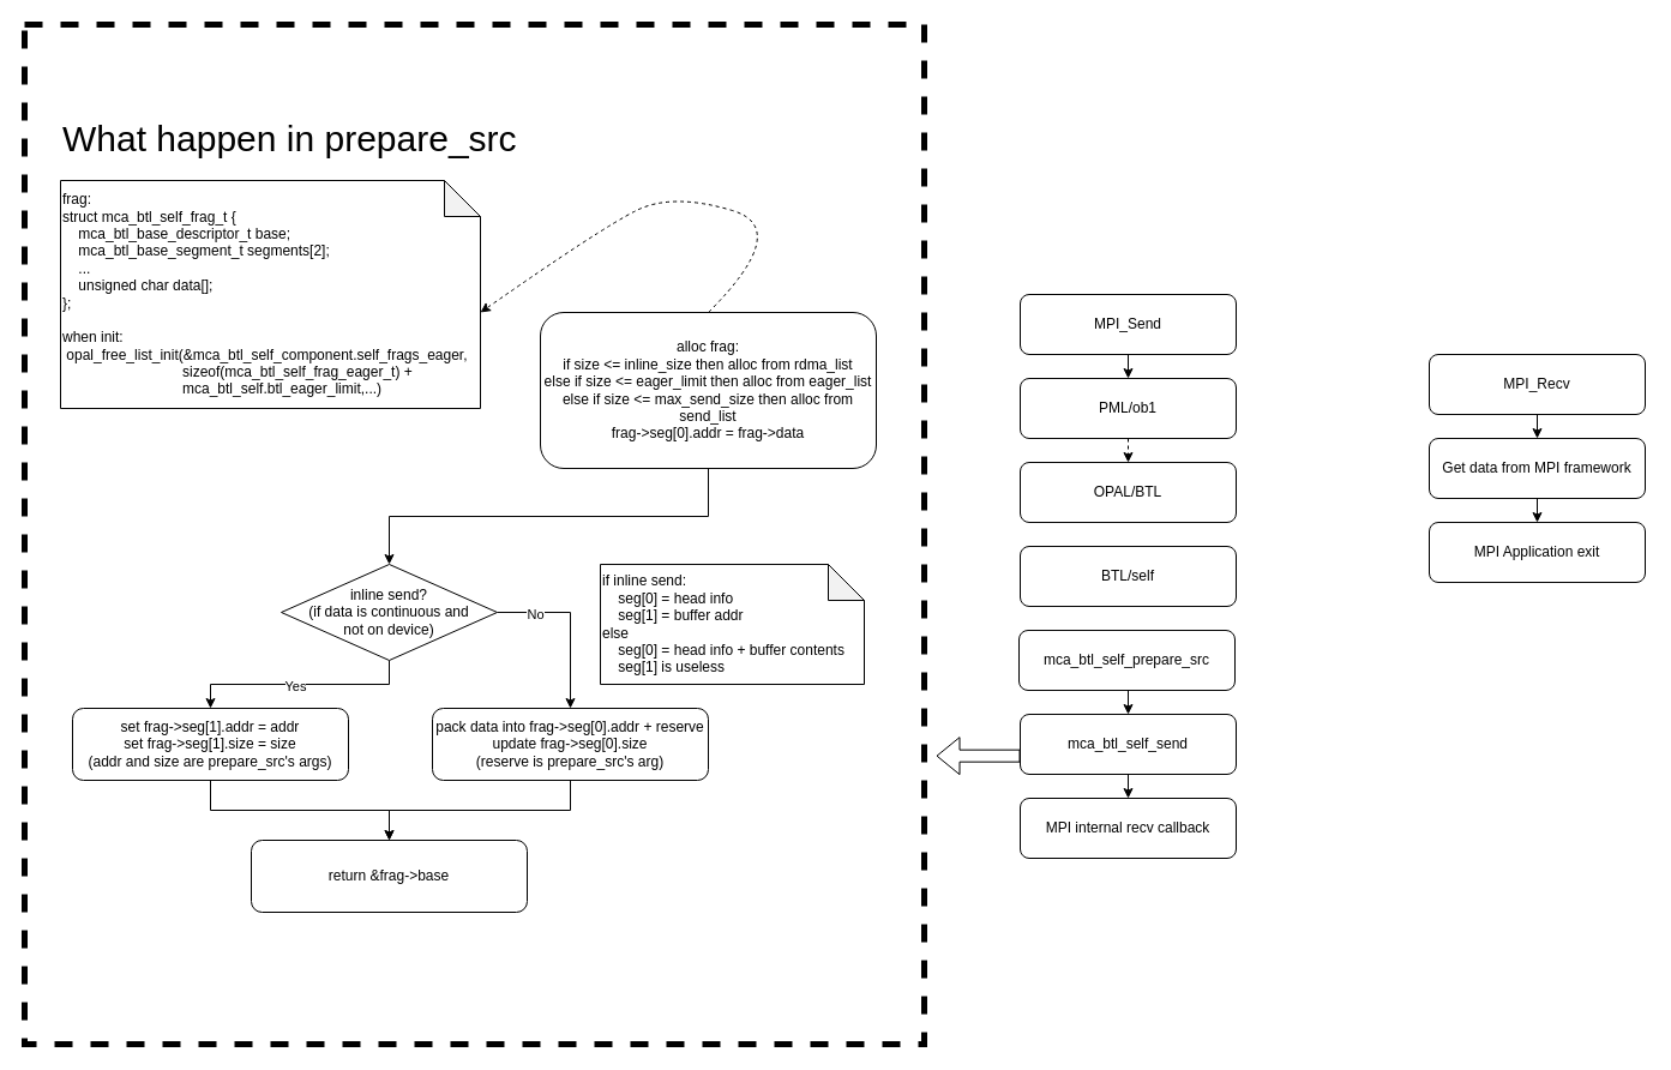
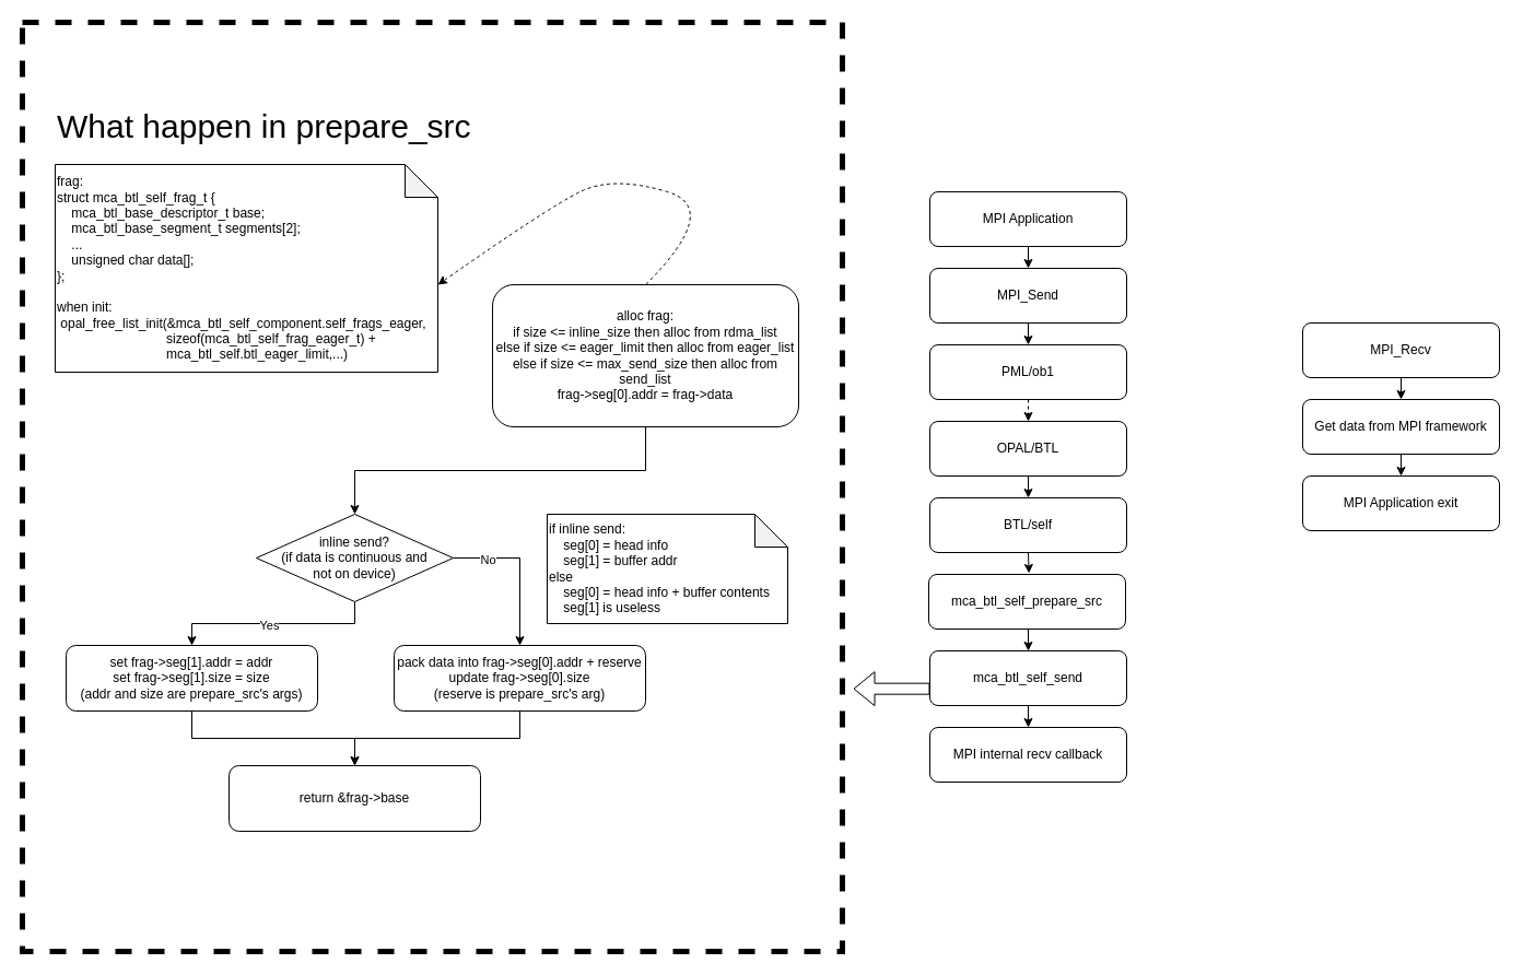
  <mxCell id="0" />
  <mxCell id="1" parent="0" />
  <mxCell id="2" value="" style="rounded=0;whiteSpace=wrap;html=1;fillColor=none;dashed=1;strokeWidth=5;" parent="1" vertex="1"><mxGeometry x="20" y="20" width="750" height="850" as="geometry" /></mxCell>
+ <mxCell id="3" style="edgeStyle=orthogonalEdgeStyle;rounded=0;orthogonalLoop=1;jettySize=auto;html=1;exitX=0.5;exitY=1;exitDx=0;exitDy=0;entryX=0.5;entryY=0;entryDx=0;entryDy=0;fontFamily=Helvetica;fontSize=12;fontColor=default;" parent="1" source="4" target="6" edge="1"><mxGeometry relative="1" as="geometry" /></mxCell>
+ <mxCell id="4" value="MPI Application" style="rounded=1;whiteSpace=wrap;html=1;fillColor=none;" parent="1" vertex="1"><mxGeometry x="850" y="175" width="180" height="50" as="geometry" /></mxCell>
  <mxCell id="5" style="edgeStyle=orthogonalEdgeStyle;rounded=0;orthogonalLoop=1;jettySize=auto;html=1;exitX=0.5;exitY=1;exitDx=0;exitDy=0;entryX=0.5;entryY=0;entryDx=0;entryDy=0;fontFamily=Helvetica;fontSize=12;fontColor=default;" parent="1" source="6" target="8" edge="1"><mxGeometry relative="1" as="geometry" /></mxCell>
  <mxCell id="6" value="MPI_Send" style="rounded=1;whiteSpace=wrap;html=1;fillColor=none;" parent="1" vertex="1"><mxGeometry x="850" y="245" width="180" height="50" as="geometry" /></mxCell>
  <mxCell id="7" style="edgeStyle=orthogonalEdgeStyle;rounded=0;orthogonalLoop=1;jettySize=auto;html=1;exitX=0.5;exitY=1;exitDx=0;exitDy=0;entryX=0.5;entryY=0;entryDx=0;entryDy=0;fontFamily=Helvetica;fontSize=12;fontColor=default;dashed=1;" parent="1" source="8" target="10" edge="1"><mxGeometry relative="1" as="geometry" /></mxCell>
  <mxCell id="8" value="PML/ob1" style="rounded=1;whiteSpace=wrap;html=1;fillColor=none;" parent="1" vertex="1"><mxGeometry x="850" y="315" width="180" height="50" as="geometry" /></mxCell>
+ <mxCell id="9" style="edgeStyle=orthogonalEdgeStyle;rounded=0;orthogonalLoop=1;jettySize=auto;html=1;exitX=0.5;exitY=1;exitDx=0;exitDy=0;entryX=0.5;entryY=0;entryDx=0;entryDy=0;fontFamily=Helvetica;fontSize=12;fontColor=default;" parent="1" source="10" target="11" edge="1"><mxGeometry relative="1" as="geometry" /></mxCell>
  <mxCell id="10" value="OPAL/BTL" style="rounded=1;whiteSpace=wrap;html=1;fillColor=none;" parent="1" vertex="1"><mxGeometry x="850" y="385" width="180" height="50" as="geometry" /></mxCell>
  <mxCell id="11" value="BTL/self" style="rounded=1;whiteSpace=wrap;html=1;fillColor=none;" parent="1" vertex="1"><mxGeometry x="850" y="455" width="180" height="50" as="geometry" /></mxCell>
  <mxCell id="12" style="edgeStyle=orthogonalEdgeStyle;rounded=0;orthogonalLoop=1;jettySize=auto;html=1;exitX=0.5;exitY=1;exitDx=0;exitDy=0;entryX=0.5;entryY=0;entryDx=0;entryDy=0;" parent="1" source="13" target="15" edge="1"><mxGeometry relative="1" as="geometry" /></mxCell>
  <mxCell id="13" value="mca_btl_self_prepare_src" style="rounded=1;whiteSpace=wrap;html=1;fillColor=none;" parent="1" vertex="1"><mxGeometry x="849" y="525" width="180" height="50" as="geometry" /></mxCell>
  <mxCell id="14" style="edgeStyle=orthogonalEdgeStyle;rounded=0;orthogonalLoop=1;jettySize=auto;html=1;exitX=0.5;exitY=1;exitDx=0;exitDy=0;entryX=0.5;entryY=0;entryDx=0;entryDy=0;" parent="1" source="15" target="39" edge="1"><mxGeometry relative="1" as="geometry" /></mxCell>
  <mxCell id="15" value="mca_btl_self_send" style="rounded=1;whiteSpace=wrap;html=1;fillColor=none;" parent="1" vertex="1"><mxGeometry x="850" y="595" width="180" height="50" as="geometry" /></mxCell>
+ <mxCell id="16" style="edgeStyle=orthogonalEdgeStyle;rounded=0;orthogonalLoop=1;jettySize=auto;html=1;exitX=0.5;exitY=1;exitDx=0;exitDy=0;entryX=0.509;entryY=-0.02;entryDx=0;entryDy=0;entryPerimeter=0;" parent="1" source="11" target="13" edge="1"><mxGeometry relative="1" as="geometry" /></mxCell>
  <mxCell id="17" style="edgeStyle=orthogonalEdgeStyle;rounded=0;orthogonalLoop=1;jettySize=auto;html=1;exitX=0.5;exitY=1;exitDx=0;exitDy=0;" parent="1" source="21" target="23" edge="1"><mxGeometry relative="1" as="geometry" /></mxCell>
  <mxCell id="18" value="Yes" style="edgeLabel;html=1;align=center;verticalAlign=middle;resizable=0;points=[];" parent="17" vertex="1" connectable="0"><mxGeometry x="-0.372" y="1" relative="1" as="geometry"><mxPoint x="-40" as="offset" /></mxGeometry></mxCell>
  <mxCell id="19" style="edgeStyle=orthogonalEdgeStyle;rounded=0;orthogonalLoop=1;jettySize=auto;html=1;exitX=1;exitY=0.5;exitDx=0;exitDy=0;entryX=0.5;entryY=0;entryDx=0;entryDy=0;" parent="1" source="21" target="25" edge="1"><mxGeometry relative="1" as="geometry" /></mxCell>
  <mxCell id="20" value="No" style="edgeLabel;html=1;align=center;verticalAlign=middle;resizable=0;points=[];" parent="19" vertex="1" connectable="0"><mxGeometry x="-0.565" y="-1" relative="1" as="geometry"><mxPoint as="offset" /></mxGeometry></mxCell>
  <mxCell id="21" value="inline send?&lt;div&gt;(if data is continuous and&lt;/div&gt;&lt;div&gt;not on device)&lt;/div&gt;" style="rhombus;whiteSpace=wrap;html=1;" parent="1" vertex="1"><mxGeometry x="234" y="470" width="180" height="80" as="geometry" /></mxCell>
  <mxCell id="22" style="edgeStyle=orthogonalEdgeStyle;rounded=0;orthogonalLoop=1;jettySize=auto;html=1;exitX=0.5;exitY=1;exitDx=0;exitDy=0;entryX=0.5;entryY=0;entryDx=0;entryDy=0;" parent="1" source="23" target="32" edge="1"><mxGeometry relative="1" as="geometry" /></mxCell>
  <mxCell id="23" value="set frag-&amp;gt;seg[1].addr = addr&lt;div&gt;set frag-&amp;gt;seg[1].size = size&lt;/div&gt;&lt;div&gt;(addr and size are prepare_src's args)&lt;/div&gt;" style="rounded=1;whiteSpace=wrap;html=1;fillColor=none;" parent="1" vertex="1"><mxGeometry x="60" y="590" width="230" height="60" as="geometry" /></mxCell>
  <mxCell id="24" style="edgeStyle=orthogonalEdgeStyle;rounded=0;orthogonalLoop=1;jettySize=auto;html=1;exitX=0.5;exitY=1;exitDx=0;exitDy=0;entryX=0.5;entryY=0;entryDx=0;entryDy=0;" parent="1" source="25" target="32" edge="1"><mxGeometry relative="1" as="geometry" /></mxCell>
  <mxCell id="25" value="pack data into frag-&amp;gt;seg[0].addr + reserve&lt;div&gt;update frag-&amp;gt;seg[0].size&lt;br&gt;&lt;div&gt;(reserve is prepare_src's arg)&lt;/div&gt;&lt;/div&gt;" style="rounded=1;whiteSpace=wrap;html=1;fillColor=none;container=1;" parent="1" vertex="1"><mxGeometry x="360" y="590" width="230" height="60" as="geometry" /></mxCell>
  <mxCell id="26" style="edgeStyle=orthogonalEdgeStyle;rounded=0;orthogonalLoop=1;jettySize=auto;html=1;exitX=0.5;exitY=1;exitDx=0;exitDy=0;entryX=0.5;entryY=0;entryDx=0;entryDy=0;" parent="1" source="27" target="21" edge="1"><mxGeometry relative="1" as="geometry" /></mxCell>
  <mxCell id="27" value="alloc frag:&lt;div&gt;&lt;span style=&quot;background-color: transparent; color: light-dark(rgb(0, 0, 0), rgb(255, 255, 255));&quot;&gt;if size &amp;lt;= inline_size then alloc from rdma_list&lt;/span&gt;&lt;/div&gt;&lt;div&gt;&lt;span style=&quot;background-color: transparent; color: light-dark(rgb(0, 0, 0), rgb(255, 255, 255));&quot;&gt;else if size &amp;lt;= eager_limit then alloc from eager_list&lt;/span&gt;&lt;/div&gt;&lt;div&gt;&lt;span style=&quot;background-color: transparent; color: light-dark(rgb(0, 0, 0), rgb(255, 255, 255));&quot;&gt;else if size &amp;lt;= max_send_size then alloc from send_list&lt;/span&gt;&lt;/div&gt;&lt;div&gt;&lt;span style=&quot;background-color: transparent; color: light-dark(rgb(0, 0, 0), rgb(255, 255, 255));&quot;&gt;frag-&amp;gt;seg[0].addr = frag-&amp;gt;data&lt;/span&gt;&lt;/div&gt;" style="rounded=1;whiteSpace=wrap;html=1;fillColor=none;" parent="1" vertex="1"><mxGeometry x="450" y="260" width="280" height="130" as="geometry" /></mxCell>
  <mxCell id="28" value="frag:&lt;br&gt;&lt;div&gt;struct mca_btl_self_frag_t {&lt;/div&gt;&lt;div&gt;&amp;nbsp; &amp;nbsp; mca_btl_base_descriptor_t base;&lt;/div&gt;&lt;div&gt;&amp;nbsp; &amp;nbsp; mca_btl_base_segment_t segments[2];&lt;/div&gt;&lt;div&gt;&amp;nbsp; &amp;nbsp; ...&lt;br&gt;&lt;/div&gt;&lt;div&gt;&amp;nbsp; &amp;nbsp; unsigned char data[];&lt;/div&gt;&lt;div&gt;};&lt;/div&gt;&lt;div&gt;&lt;br&gt;&lt;/div&gt;&lt;div&gt;when init:&lt;br&gt;&lt;div&gt;&lt;span style=&quot;white-space: normal;&quot;&gt;&amp;nbsp;opal_free_list_init(&amp;amp;mca_btl_self_component.self_frags_eager,&lt;/span&gt;&lt;/div&gt;&lt;div&gt;&amp;nbsp; &amp;nbsp; &amp;nbsp; &amp;nbsp; &amp;nbsp; &amp;nbsp; &amp;nbsp; &amp;nbsp; &amp;nbsp; &amp;nbsp; &amp;nbsp; &amp;nbsp; &amp;nbsp; &amp;nbsp; &amp;nbsp; sizeof(mca_btl_self_frag_eager_t) +&lt;/div&gt;&lt;div&gt;&lt;span style=&quot;white-space: pre;&quot;&gt;&#09;&lt;/span&gt;&lt;span style=&quot;white-space: pre;&quot;&gt;&#09;&lt;/span&gt;&lt;span style=&quot;white-space: pre;&quot;&gt;&#09;&lt;/span&gt;&amp;nbsp; &amp;nbsp; &amp;nbsp; mca_btl_self.btl_eager_limit,...)&lt;/div&gt;&lt;/div&gt;" style="shape=note;whiteSpace=wrap;html=1;backgroundOutline=1;darkOpacity=0.05;align=left;fillColor=none;" parent="1" vertex="1"><mxGeometry x="50" y="150" width="350" height="190" as="geometry" /></mxCell>
  <mxCell id="29" value="&lt;div&gt;if inline send:&lt;/div&gt;&lt;div&gt;&amp;nbsp; &amp;nbsp; seg[0] = head info&lt;/div&gt;&lt;div&gt;&amp;nbsp; &amp;nbsp; seg[1] = buffer addr&lt;/div&gt;&lt;div&gt;else&lt;/div&gt;&lt;div&gt;&amp;nbsp; &amp;nbsp; seg[0] = head info + buffer contents&lt;/div&gt;&lt;div&gt;&amp;nbsp; &amp;nbsp; seg[1] is useless&lt;/div&gt;" style="shape=note;whiteSpace=wrap;html=1;backgroundOutline=1;darkOpacity=0.05;align=left;fillColor=none;" parent="1" vertex="1"><mxGeometry x="500" y="470" width="220" height="100" as="geometry" /></mxCell>
  <mxCell id="30" value="What happen in prepare_src" style="text;html=1;align=left;verticalAlign=middle;whiteSpace=wrap;rounded=0;fontSize=30;" parent="1" vertex="1"><mxGeometry x="50" y="100" width="390" height="30" as="geometry" /></mxCell>
  <mxCell id="31" value="" style="curved=1;endArrow=classic;html=1;rounded=0;entryX=0;entryY=0;entryDx=350;entryDy=110;entryPerimeter=0;dashed=1;exitX=0.5;exitY=0;exitDx=0;exitDy=0;" parent="1" source="27" target="28" edge="1"><mxGeometry width="50" height="50" relative="1" as="geometry"><mxPoint x="630" y="290" as="sourcePoint" /><mxPoint x="680" y="240" as="targetPoint" /><Array as="points"><mxPoint x="660" y="190" /><mxPoint x="560" y="160" /><mxPoint x="500" y="190" /></Array></mxGeometry></mxCell>
  <mxCell id="32" value="return &amp;amp;frag-&amp;gt;base" style="rounded=1;whiteSpace=wrap;html=1;fillColor=none;" parent="1" vertex="1"><mxGeometry x="209" y="700" width="230" height="60" as="geometry" /></mxCell>
  <mxCell id="33" value="" style="shape=flexArrow;endArrow=classic;html=1;rounded=0;" parent="1" edge="1"><mxGeometry width="50" height="50" relative="1" as="geometry"><mxPoint x="850" y="629.66" as="sourcePoint" /><mxPoint x="780" y="629.66" as="targetPoint" /></mxGeometry></mxCell>
  <mxCell id="34" style="edgeStyle=orthogonalEdgeStyle;rounded=0;orthogonalLoop=1;jettySize=auto;html=1;exitX=0.5;exitY=1;exitDx=0;exitDy=0;entryX=0.5;entryY=0;entryDx=0;entryDy=0;fontFamily=Helvetica;fontSize=12;fontColor=default;" parent="1" source="35" target="37" edge="1"><mxGeometry relative="1" as="geometry" /></mxCell>
  <mxCell id="35" value="MPI_Recv" style="rounded=1;whiteSpace=wrap;html=1;fillColor=none;" parent="1" vertex="1"><mxGeometry x="1191" y="295" width="180" height="50" as="geometry" /></mxCell>
  <mxCell id="36" style="edgeStyle=orthogonalEdgeStyle;rounded=0;orthogonalLoop=1;jettySize=auto;html=1;exitX=0.5;exitY=1;exitDx=0;exitDy=0;entryX=0.5;entryY=0;entryDx=0;entryDy=0;fontFamily=Helvetica;fontSize=12;fontColor=default;" parent="1" source="37" target="38" edge="1"><mxGeometry relative="1" as="geometry" /></mxCell>
  <mxCell id="37" value="Get data from MPI framework" style="rounded=1;whiteSpace=wrap;html=1;fillColor=none;" parent="1" vertex="1"><mxGeometry x="1191" y="365" width="180" height="50" as="geometry" /></mxCell>
  <mxCell id="38" value="MPI Application exit" style="rounded=1;whiteSpace=wrap;html=1;fillColor=none;" parent="1" vertex="1"><mxGeometry x="1191" y="435" width="180" height="50" as="geometry" /></mxCell>
  <mxCell id="39" value="MPI internal recv callback" style="rounded=1;whiteSpace=wrap;html=1;fillColor=none;" parent="1" vertex="1"><mxGeometry x="850" y="665" width="180" height="50" as="geometry" /></mxCell>
